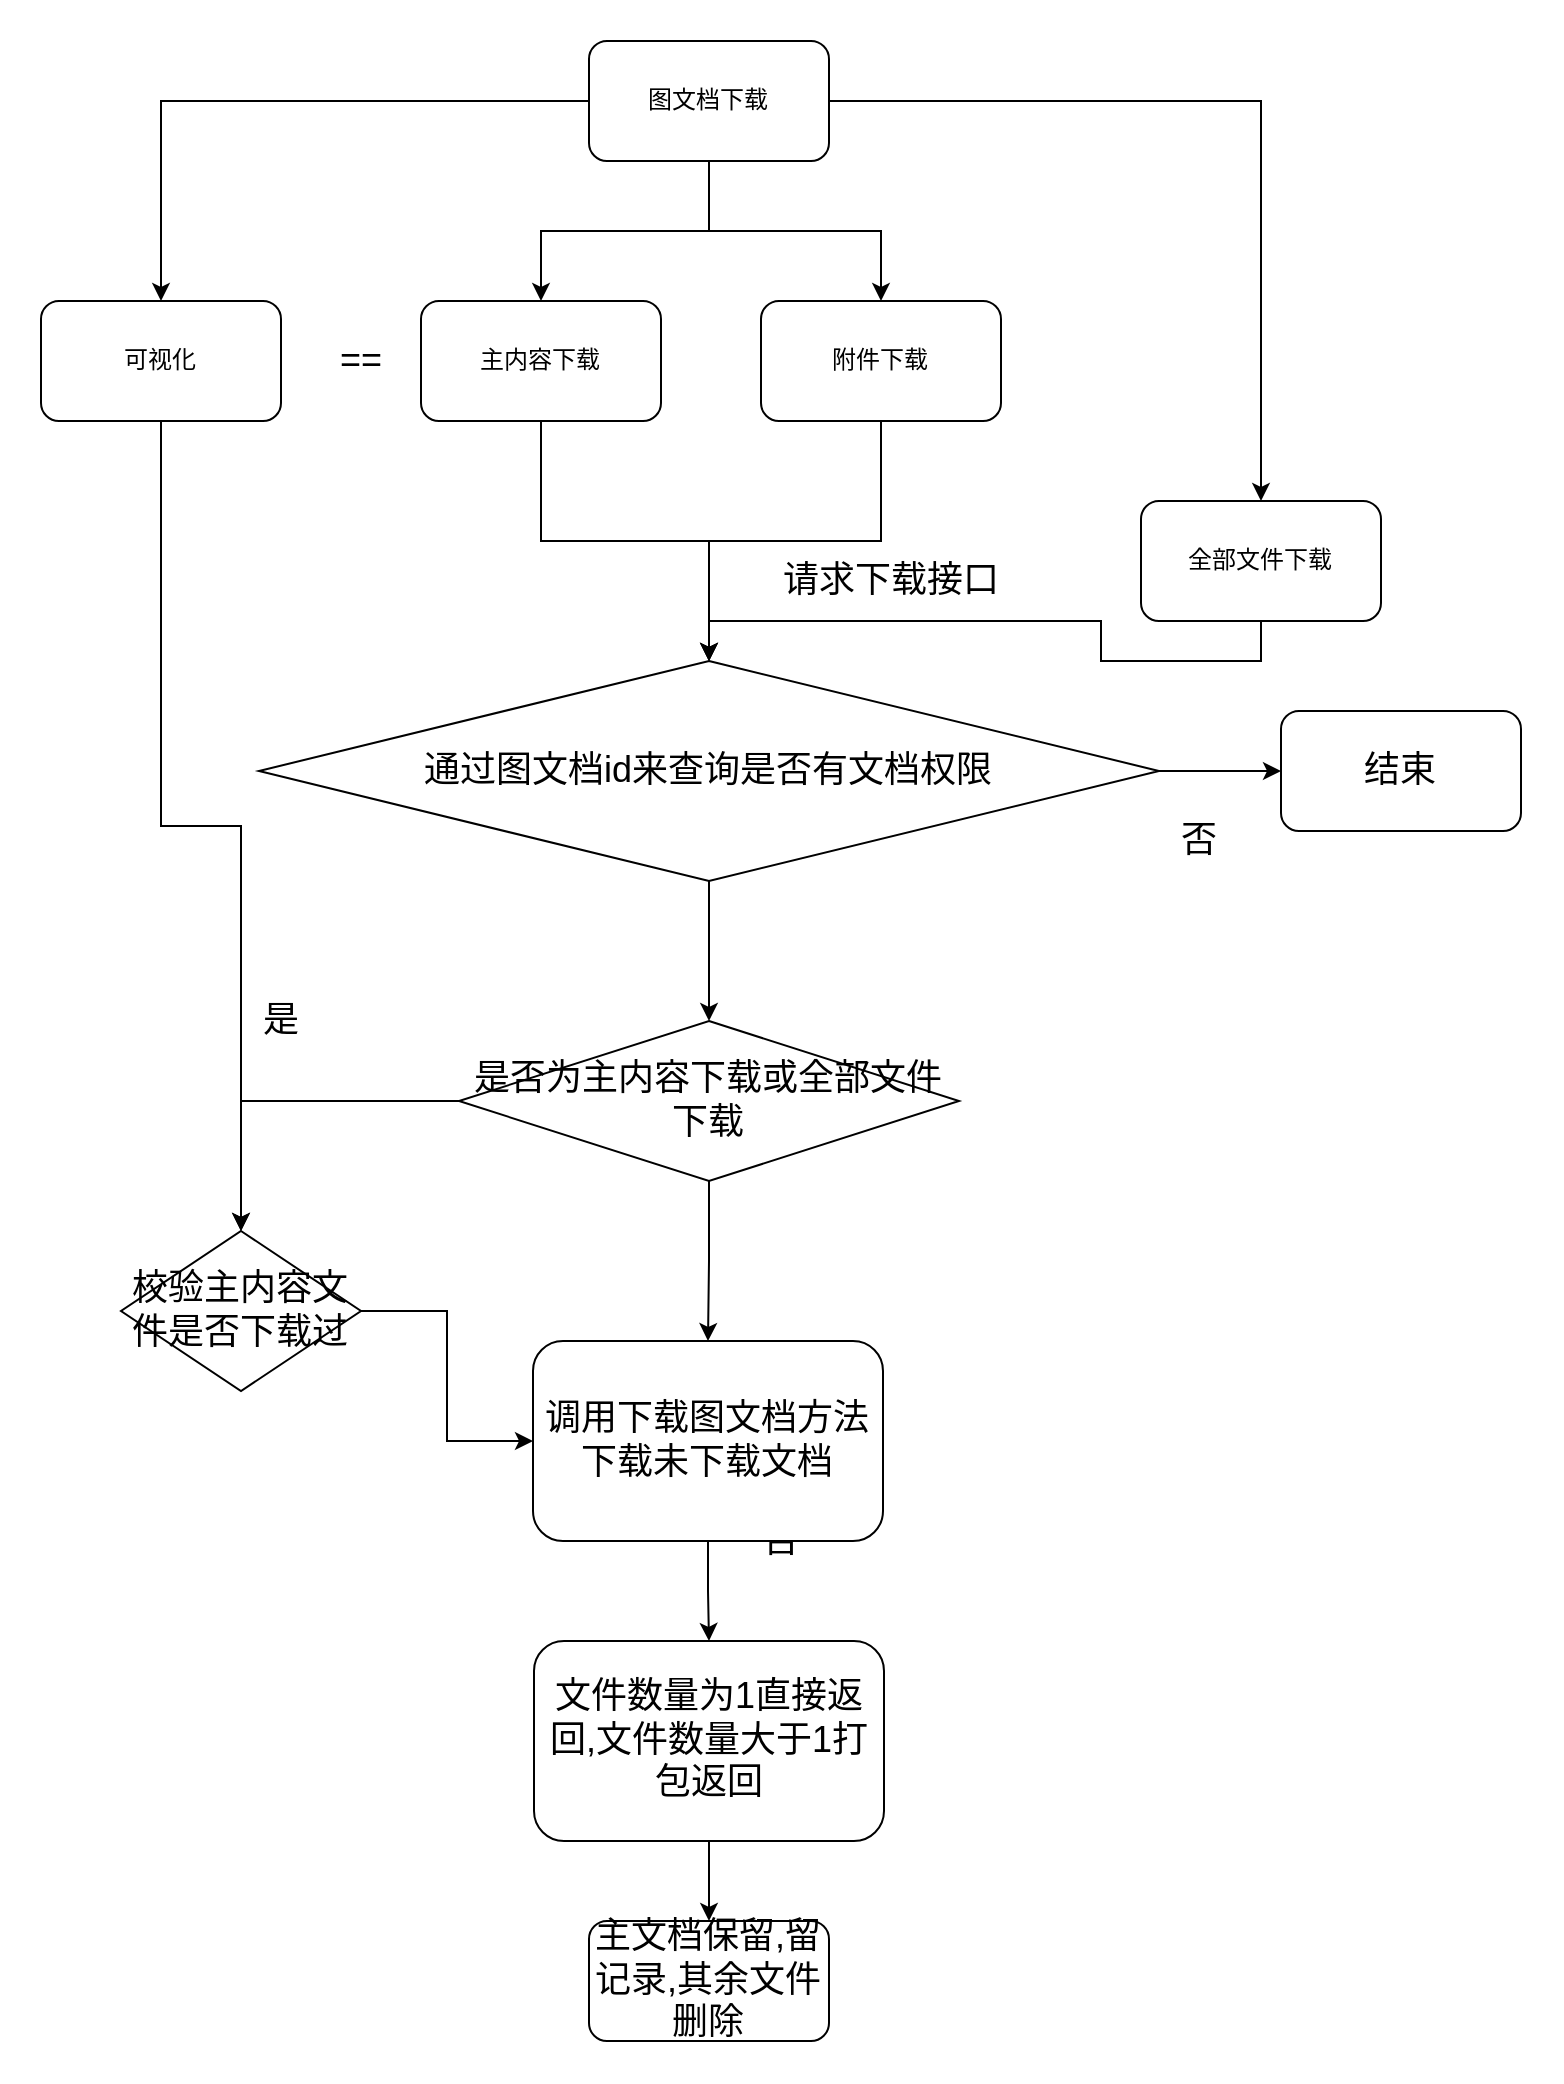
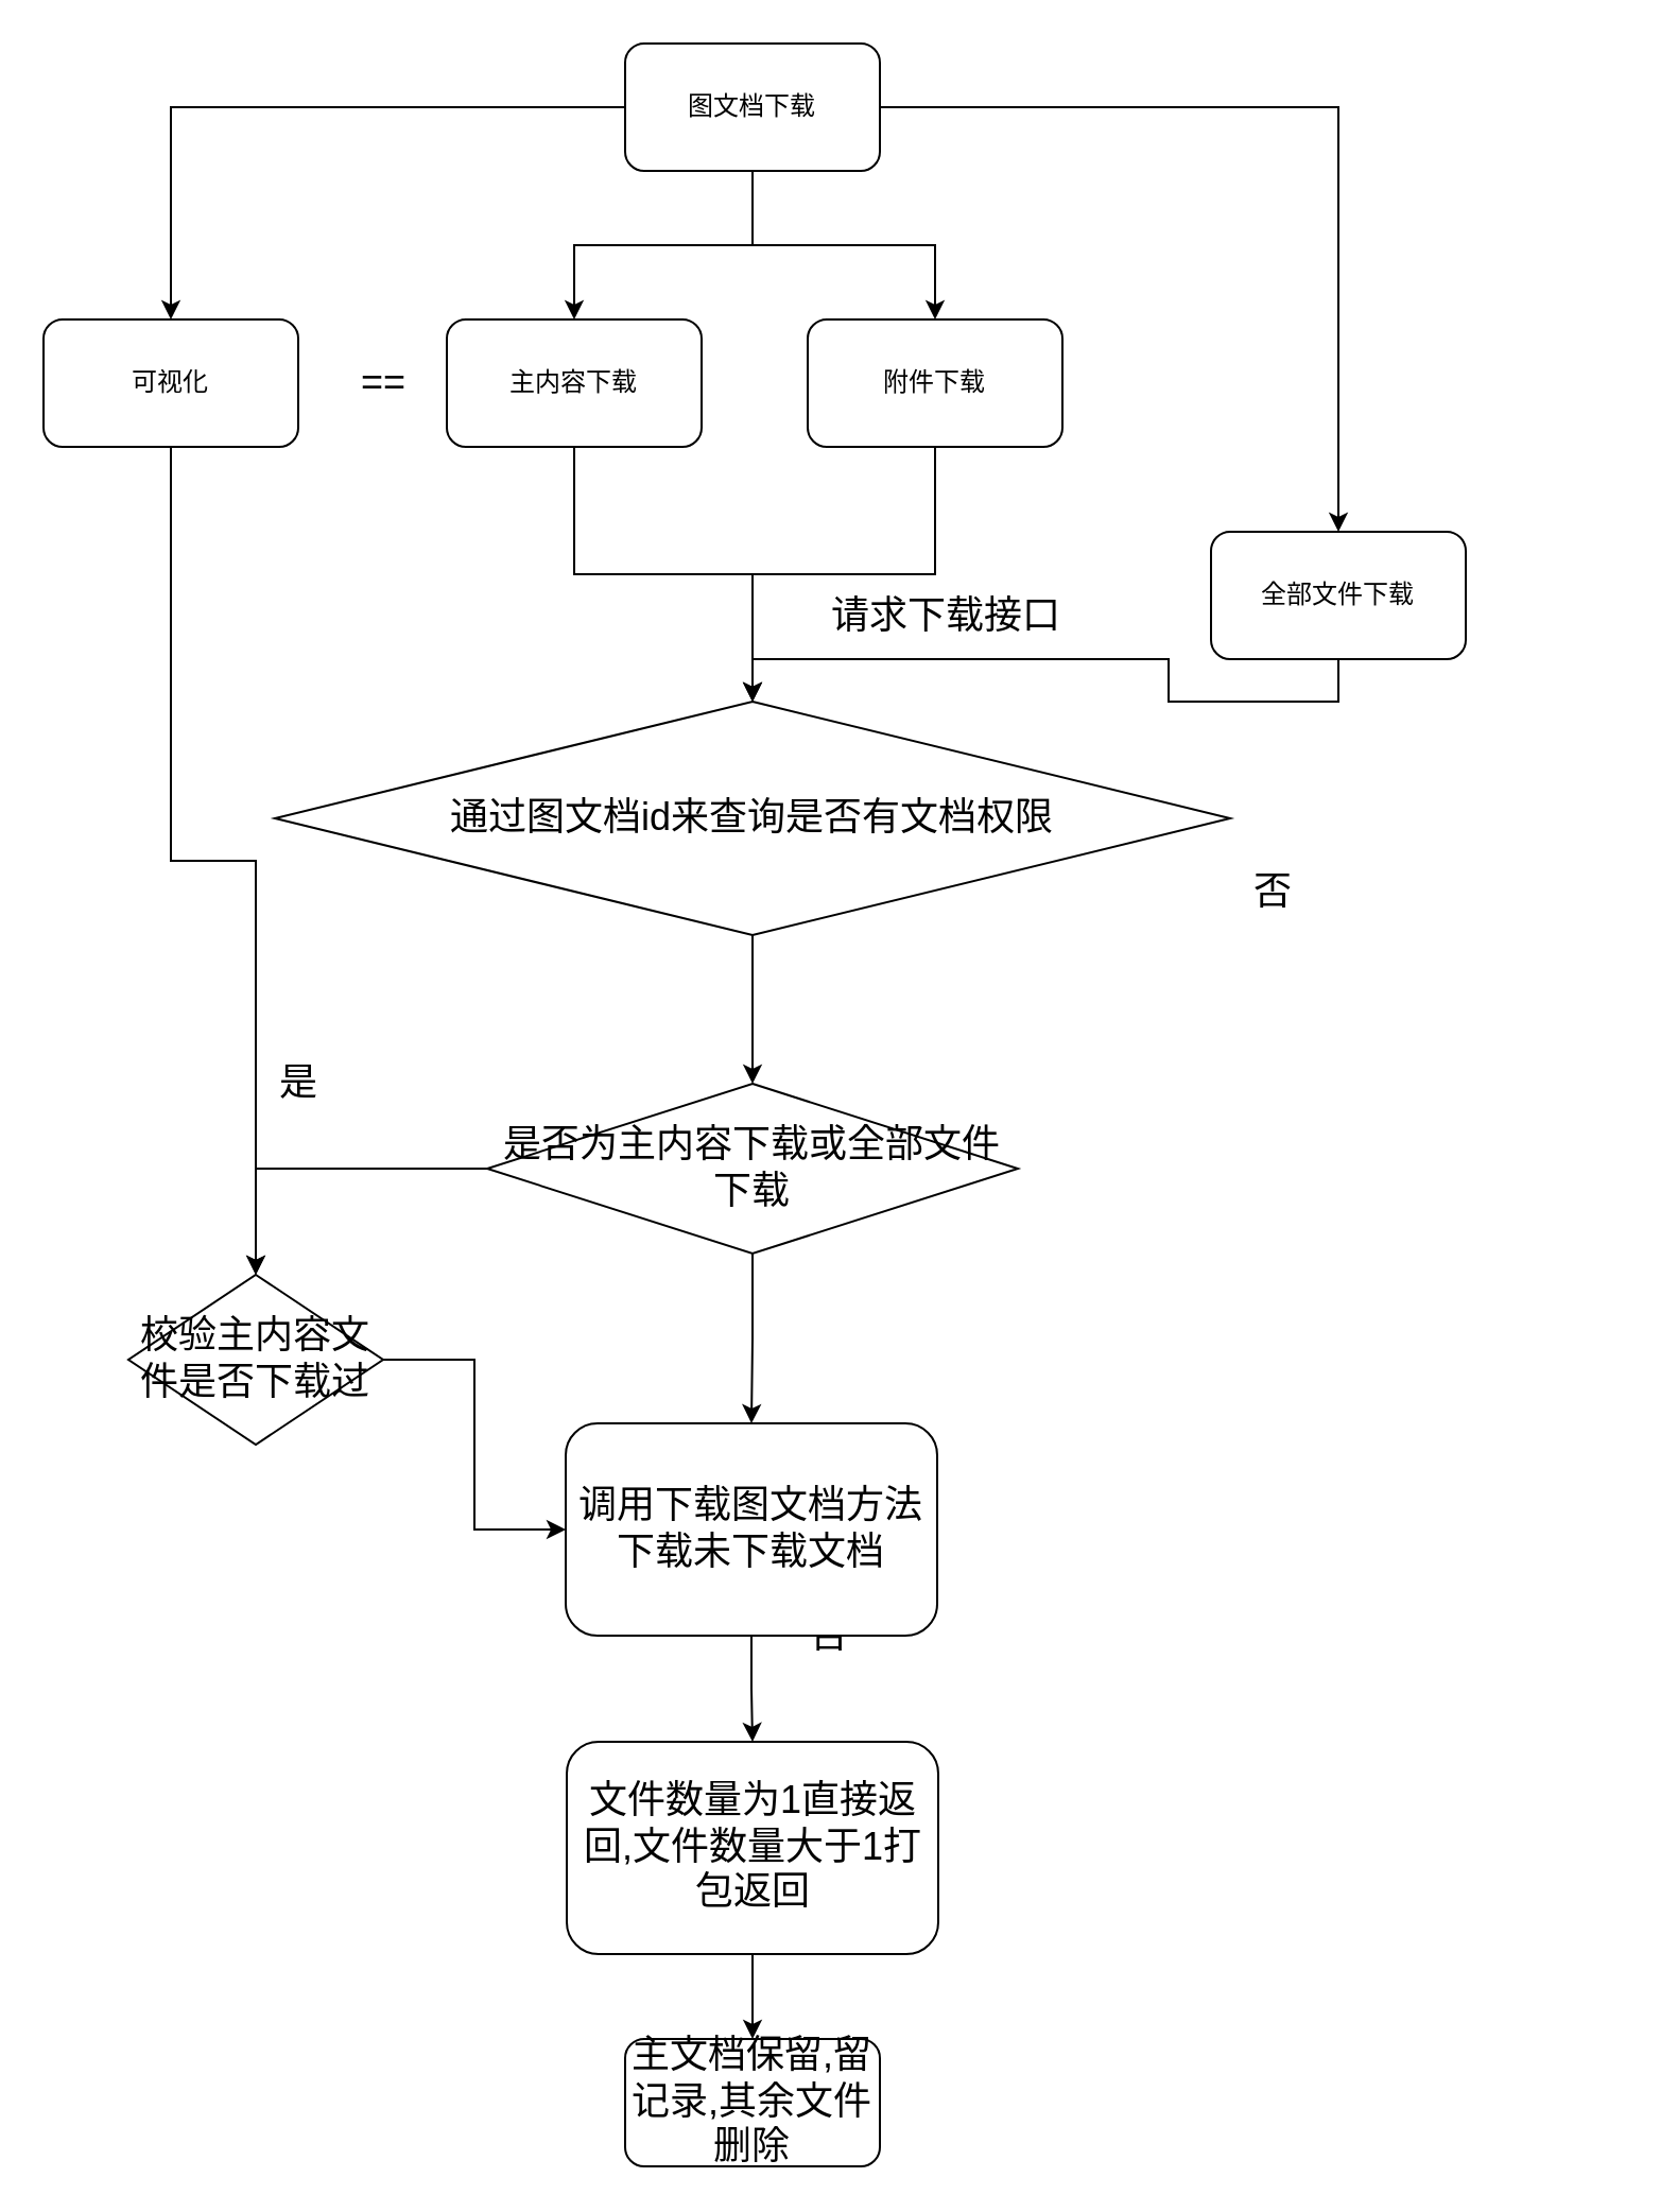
  <mxCell id="0" />
  <mxCell id="1" parent="0" />
  <mxCell id="2" value="" style="edgeStyle=orthogonalEdgeStyle;rounded=0;orthogonalLoop=1;jettySize=auto;html=1;" edge="1" parent="1" source="6" target="8"><mxGeometry relative="1" as="geometry" /></mxCell>
  <mxCell id="3" value="" style="edgeStyle=orthogonalEdgeStyle;rounded=0;orthogonalLoop=1;jettySize=auto;html=1;" edge="1" parent="1" source="6" target="10"><mxGeometry relative="1" as="geometry" /></mxCell>
  <mxCell id="4" value="" style="edgeStyle=orthogonalEdgeStyle;rounded=0;orthogonalLoop=1;jettySize=auto;html=1;" edge="1" parent="1" source="6" target="12"><mxGeometry relative="1" as="geometry" /></mxCell>
  <mxCell id="5" value="" style="edgeStyle=orthogonalEdgeStyle;rounded=0;orthogonalLoop=1;jettySize=auto;html=1;" edge="1" parent="1" source="6" target="14"><mxGeometry relative="1" as="geometry" /></mxCell>
  <mxCell id="6" value="图文档下载&lt;br&gt;" style="rounded=1;whiteSpace=wrap;html=1;" vertex="1" parent="1"><mxGeometry x="294" y="20" width="120" height="60" as="geometry" /></mxCell>
  <mxCell id="7" style="edgeStyle=orthogonalEdgeStyle;rounded=0;orthogonalLoop=1;jettySize=auto;html=1;" edge="1" parent="1" source="8" target="31"><mxGeometry relative="1" as="geometry" /></mxCell>
  <mxCell id="8" value="可视化" style="rounded=1;whiteSpace=wrap;html=1;" vertex="1" parent="1"><mxGeometry x="20" y="150" width="120" height="60" as="geometry" /></mxCell>
  <mxCell id="9" style="edgeStyle=orthogonalEdgeStyle;rounded=0;orthogonalLoop=1;jettySize=auto;html=1;entryX=0.5;entryY=0;entryDx=0;entryDy=0;" edge="1" parent="1" source="10" target="17"><mxGeometry relative="1" as="geometry"><mxPoint x="350" y="360" as="targetPoint" /></mxGeometry></mxCell>
  <mxCell id="10" value="主内容下载" style="rounded=1;whiteSpace=wrap;html=1;" vertex="1" parent="1"><mxGeometry x="210" y="150" width="120" height="60" as="geometry" /></mxCell>
  <mxCell id="11" style="edgeStyle=orthogonalEdgeStyle;rounded=0;orthogonalLoop=1;jettySize=auto;html=1;entryX=0.5;entryY=0;entryDx=0;entryDy=0;" edge="1" parent="1" source="12" target="17"><mxGeometry relative="1" as="geometry" /></mxCell>
  <mxCell id="12" value="附件下载" style="rounded=1;whiteSpace=wrap;html=1;" vertex="1" parent="1"><mxGeometry x="380" y="150" width="120" height="60" as="geometry" /></mxCell>
  <mxCell id="13" style="edgeStyle=orthogonalEdgeStyle;rounded=0;orthogonalLoop=1;jettySize=auto;html=1;entryX=0.5;entryY=0;entryDx=0;entryDy=0;" edge="1" parent="1" source="14" target="17"><mxGeometry relative="1" as="geometry" /></mxCell>
  <mxCell id="14" value="全部文件下载" style="rounded=1;whiteSpace=wrap;html=1;" vertex="1" parent="1"><mxGeometry x="570" y="250" width="120" height="60" as="geometry" /></mxCell>
- <mxCell id="15" style="edgeStyle=orthogonalEdgeStyle;rounded=0;orthogonalLoop=1;jettySize=auto;html=1;fontSize=18;" edge="1" parent="1" source="17" target="19"><mxGeometry relative="1" as="geometry"><mxPoint x="640" y="700" as="targetPoint" /></mxGeometry></mxCell>
  <mxCell id="16" style="edgeStyle=orthogonalEdgeStyle;rounded=0;orthogonalLoop=1;jettySize=auto;html=1;fontSize=18;entryX=0.5;entryY=0;entryDx=0;entryDy=0;" edge="1" parent="1" source="17" target="24"><mxGeometry relative="1" as="geometry"><mxPoint x="355" y="620" as="targetPoint" /></mxGeometry></mxCell>
  <mxCell id="17" value="&lt;font style=&quot;font-size: 18px;&quot;&gt;&lt;br&gt;通过图文档id来查询是否有文档权限&lt;br&gt;&lt;br&gt;&lt;/font&gt;" style="rhombus;whiteSpace=wrap;html=1;" vertex="1" parent="1"><mxGeometry x="129" y="330" width="450" height="110" as="geometry" /></mxCell>
  <mxCell id="18" value="请求下载接口&lt;br&gt;" style="text;html=1;align=center;verticalAlign=middle;resizable=0;points=[];autosize=1;strokeColor=none;fillColor=none;fontSize=18;" vertex="1" parent="1"><mxGeometry x="380" y="270" width="130" height="40" as="geometry" /></mxCell>
- <mxCell id="19" value="结束" style="rounded=1;whiteSpace=wrap;html=1;fontSize=18;" vertex="1" parent="1"><mxGeometry x="640" y="355" width="120" height="60" as="geometry" /></mxCell>
  <mxCell id="20" value="否" style="text;html=1;align=center;verticalAlign=middle;resizable=0;points=[];autosize=1;strokeColor=none;fillColor=none;fontSize=18;" vertex="1" parent="1"><mxGeometry x="579" y="400" width="40" height="40" as="geometry" /></mxCell>
  <mxCell id="21" value="是" style="text;html=1;align=center;verticalAlign=middle;resizable=0;points=[];autosize=1;strokeColor=none;fillColor=none;fontSize=18;" vertex="1" parent="1"><mxGeometry x="294" y="540" width="40" height="40" as="geometry" /></mxCell>
  <mxCell id="22" style="edgeStyle=orthogonalEdgeStyle;rounded=0;orthogonalLoop=1;jettySize=auto;html=1;fontSize=18;entryX=0.5;entryY=0;entryDx=0;entryDy=0;" edge="1" parent="1" source="24" target="31"><mxGeometry relative="1" as="geometry"><mxPoint x="150" y="570" as="targetPoint" /></mxGeometry></mxCell>
  <mxCell id="23" style="edgeStyle=orthogonalEdgeStyle;rounded=0;orthogonalLoop=1;jettySize=auto;html=1;fontSize=18;" edge="1" parent="1" source="24" target="29"><mxGeometry relative="1" as="geometry"><mxPoint x="355" y="900" as="targetPoint" /></mxGeometry></mxCell>
  <mxCell id="24" value="是否为主内容下载或全部文件下载" style="rhombus;whiteSpace=wrap;html=1;fontSize=18;" vertex="1" parent="1"><mxGeometry x="229" y="510" width="250" height="80" as="geometry" /></mxCell>
  <mxCell id="25" value="==" style="text;html=1;align=center;verticalAlign=middle;resizable=0;points=[];autosize=1;strokeColor=none;fillColor=none;fontSize=18;" vertex="1" parent="1"><mxGeometry x="160" y="160" width="40" height="40" as="geometry" /></mxCell>
  <mxCell id="26" value="是" style="text;html=1;align=center;verticalAlign=middle;resizable=0;points=[];autosize=1;strokeColor=none;fillColor=none;fontSize=18;" vertex="1" parent="1"><mxGeometry x="120" y="490" width="40" height="40" as="geometry" /></mxCell>
  <mxCell id="27" value="否" style="text;html=1;align=center;verticalAlign=middle;resizable=0;points=[];autosize=1;strokeColor=none;fillColor=none;fontSize=18;" vertex="1" parent="1"><mxGeometry x="370" y="750" width="40" height="40" as="geometry" /></mxCell>
  <mxCell id="28" value="" style="edgeStyle=orthogonalEdgeStyle;rounded=0;orthogonalLoop=1;jettySize=auto;html=1;fontSize=18;" edge="1" parent="1" source="29" target="33"><mxGeometry relative="1" as="geometry" /></mxCell>
  <mxCell id="29" value="调用下载图文档方法下载未下载文档" style="rounded=1;whiteSpace=wrap;html=1;fontSize=18;" vertex="1" parent="1"><mxGeometry x="266" y="670" width="175" height="100" as="geometry" /></mxCell>
  <mxCell id="30" style="edgeStyle=orthogonalEdgeStyle;rounded=0;orthogonalLoop=1;jettySize=auto;html=1;fontSize=18;entryX=0;entryY=0.5;entryDx=0;entryDy=0;" edge="1" parent="1" source="31" target="29"><mxGeometry relative="1" as="geometry"><mxPoint x="360" y="810" as="targetPoint" /></mxGeometry></mxCell>
- <mxCell id="31" value="校验主内容文件是否下载过" style="rhombus;whiteSpace=wrap;html=1;fontSize=18;" vertex="1" parent="1"><mxGeometry x="60" y="615" width="120" height="80" as="geometry" /></mxCell>
+ <mxCell id="31" value="校验主内容文件是否下载过" style="rhombus;whiteSpace=wrap;html=1;fontSize=18;" vertex="1" parent="1"><mxGeometry x="60" y="600" width="120" height="80" as="geometry" /></mxCell>
  <mxCell id="32" style="edgeStyle=orthogonalEdgeStyle;rounded=0;orthogonalLoop=1;jettySize=auto;html=1;fontSize=18;" edge="1" parent="1" source="33" target="34"><mxGeometry relative="1" as="geometry"><mxPoint x="354" y="990" as="targetPoint" /></mxGeometry></mxCell>
  <mxCell id="33" value="文件数量为1直接返回,文件数量大于1打包返回" style="rounded=1;whiteSpace=wrap;html=1;fontSize=18;" vertex="1" parent="1"><mxGeometry x="266.5" y="820" width="175" height="100" as="geometry" /></mxCell>
  <mxCell id="34" value="主文档保留,留记录,其余文件删除" style="rounded=1;whiteSpace=wrap;html=1;fontSize=18;" vertex="1" parent="1"><mxGeometry x="294" y="960" width="120" height="60" as="geometry" /></mxCell>
